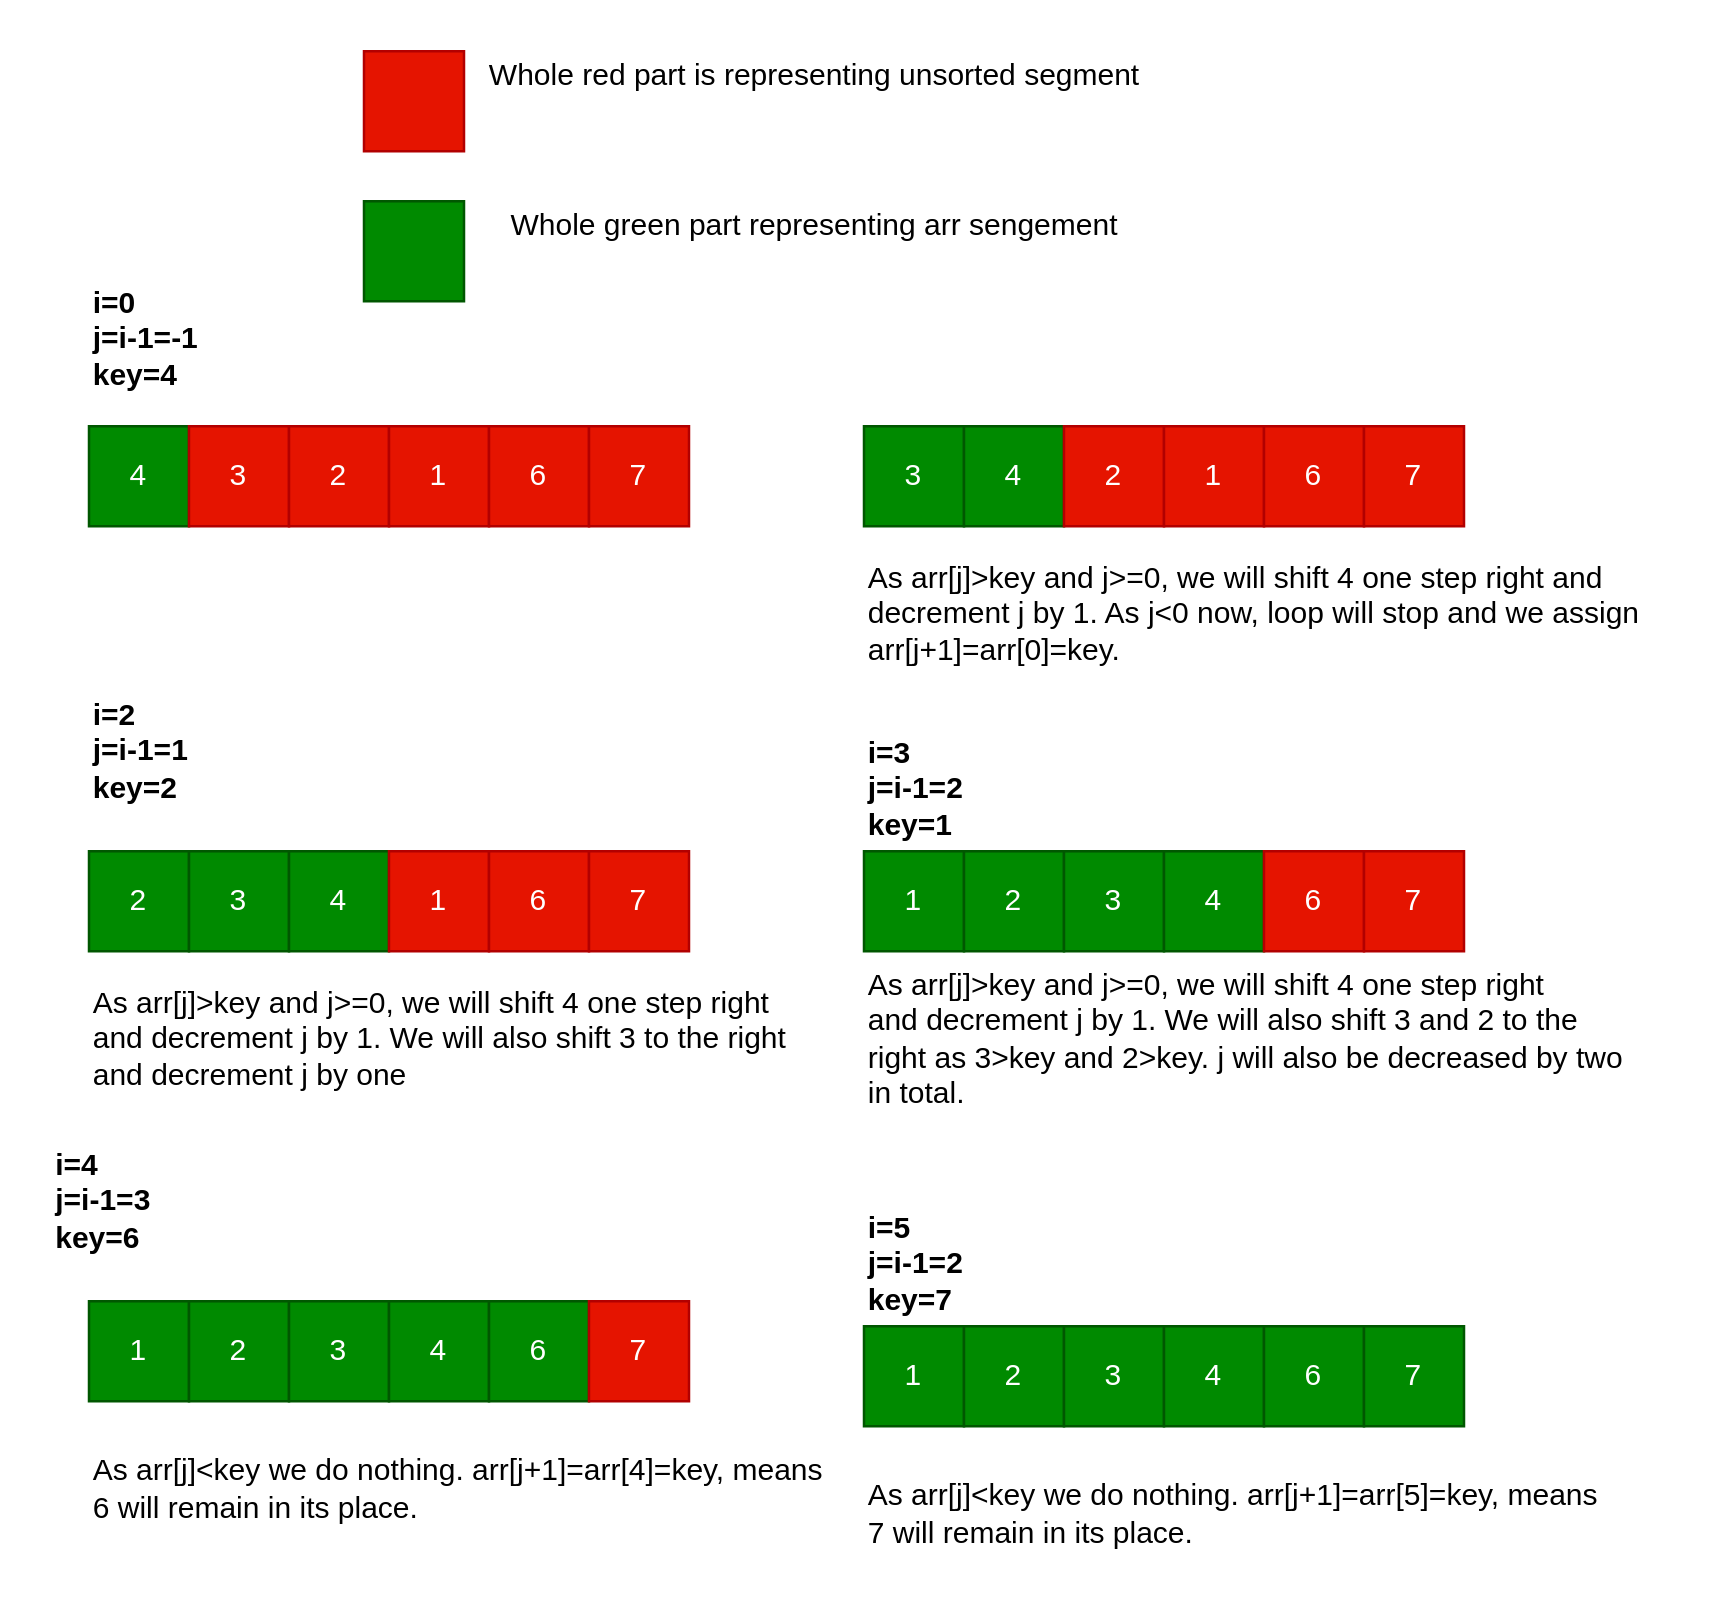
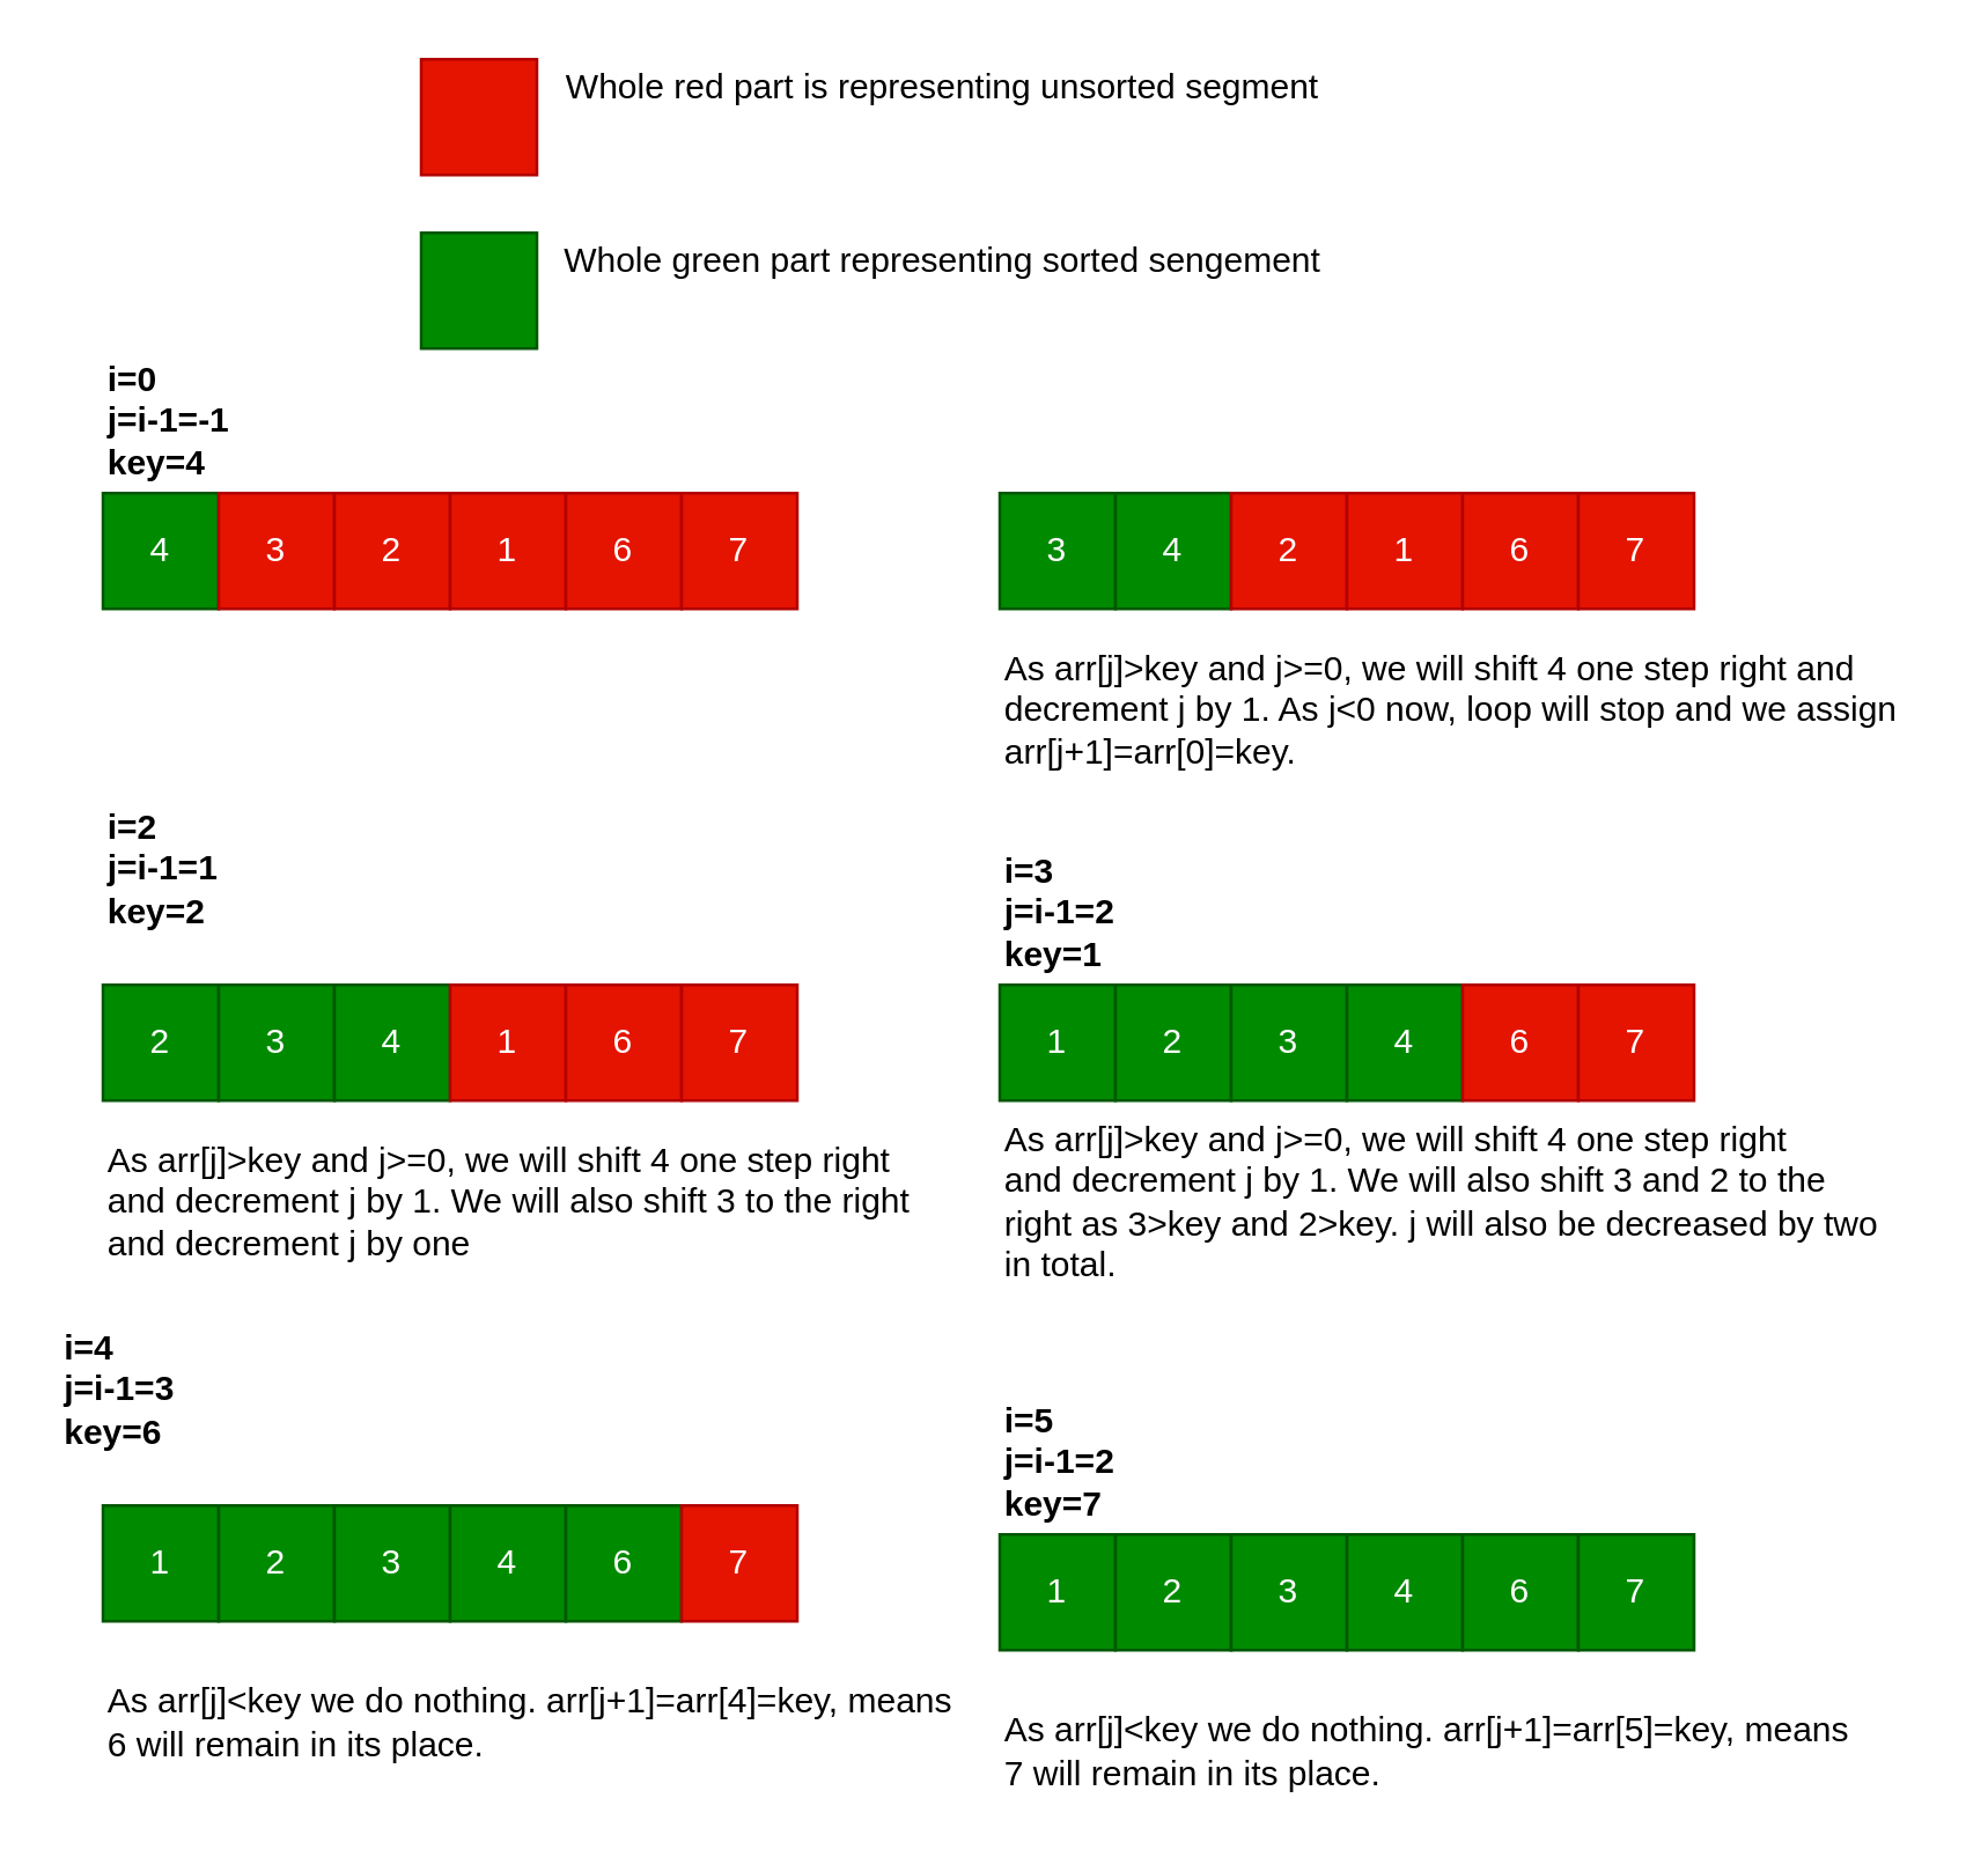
  <mxCell id="0" />
  <mxCell id="1" parent="0" />
  <mxCell id="2" value="4" style="whiteSpace=wrap;html=1;aspect=fixed;fillColor=#008a00;fontColor=#ffffff;strokeColor=#005700;" vertex="1" parent="1"><mxGeometry x="35" y="170" width="40" height="40" as="geometry" /></mxCell>
  <mxCell id="3" value="3" style="whiteSpace=wrap;html=1;aspect=fixed;fillColor=#e51400;fontColor=#ffffff;strokeColor=#B20000;" vertex="1" parent="1"><mxGeometry x="75" y="170" width="40" height="40" as="geometry" /></mxCell>
  <mxCell id="4" value="2" style="whiteSpace=wrap;html=1;aspect=fixed;fillColor=#e51400;fontColor=#ffffff;strokeColor=#B20000;" vertex="1" parent="1"><mxGeometry x="115" y="170" width="40" height="40" as="geometry" /></mxCell>
  <mxCell id="5" value="1" style="whiteSpace=wrap;html=1;aspect=fixed;fillColor=#e51400;fontColor=#ffffff;strokeColor=#B20000;" vertex="1" parent="1"><mxGeometry x="155" y="170" width="40" height="40" as="geometry" /></mxCell>
  <mxCell id="6" value="6" style="whiteSpace=wrap;html=1;aspect=fixed;fillColor=#e51400;fontColor=#ffffff;strokeColor=#B20000;" vertex="1" parent="1"><mxGeometry x="195" y="170" width="40" height="40" as="geometry" /></mxCell>
  <mxCell id="7" value="7" style="whiteSpace=wrap;html=1;aspect=fixed;fillColor=#e51400;fontColor=#ffffff;strokeColor=#B20000;" vertex="1" parent="1"><mxGeometry x="235" y="170" width="40" height="40" as="geometry" /></mxCell>
  <mxCell id="8" value="" style="whiteSpace=wrap;html=1;aspect=fixed;fillColor=#e51400;fontColor=#ffffff;strokeColor=#B20000;" vertex="1" parent="1"><mxGeometry x="145" y="20" width="40" height="40" as="geometry" /></mxCell>
  <mxCell id="9" value="Whole red part is representing unsorted segment" style="text;html=1;align=center;verticalAlign=middle;resizable=0;points=[];autosize=1;strokeColor=none;fillColor=none;" vertex="1" parent="1"><mxGeometry x="185" y="20" width="280" height="20" as="geometry" /></mxCell>
  <mxCell id="10" value="" style="whiteSpace=wrap;html=1;aspect=fixed;fillColor=#008a00;fontColor=#ffffff;strokeColor=#005700;" vertex="1" parent="1"><mxGeometry x="145" y="80" width="40" height="40" as="geometry" /></mxCell>
- <mxCell id="11" value="Whole green part representing arr sengement" style="text;html=1;align=center;verticalAlign=middle;resizable=0;points=[];autosize=1;strokeColor=none;fillColor=none;" vertex="1" parent="1"><mxGeometry x="185" y="80" width="280" height="20" as="geometry" /></mxCell>
- <mxCell id="12" value="i=0&lt;br&gt;j=i-1=-1&lt;br&gt;key=4" style="text;html=1;align=left;verticalAlign=middle;resizable=0;points=[];autosize=1;strokeColor=none;fillColor=none;fontStyle=1" vertex="1" parent="1"><mxGeometry x="35" y="110" width="60" height="50" as="geometry" /></mxCell>
+ <mxCell id="11" value="Whole green part representing sorted sengement" style="text;html=1;align=center;verticalAlign=middle;resizable=0;points=[];autosize=1;strokeColor=none;fillColor=none;" vertex="1" parent="1"><mxGeometry x="185" y="80" width="280" height="20" as="geometry" /></mxCell>
+ <mxCell id="12" value="i=0&lt;br&gt;j=i-1=-1&lt;br&gt;key=4" style="text;html=1;align=left;verticalAlign=middle;resizable=0;points=[];autosize=1;strokeColor=none;fillColor=none;fontStyle=1" vertex="1" parent="1"><mxGeometry x="35" y="120" width="60" height="50" as="geometry" /></mxCell>
  <mxCell id="13" value="3" style="whiteSpace=wrap;html=1;aspect=fixed;fillColor=#008a00;fontColor=#ffffff;strokeColor=#005700;" vertex="1" parent="1"><mxGeometry x="345" y="170" width="40" height="40" as="geometry" /></mxCell>
  <mxCell id="14" value="4" style="whiteSpace=wrap;html=1;aspect=fixed;fillColor=#008a00;fontColor=#ffffff;strokeColor=#005700;" vertex="1" parent="1"><mxGeometry x="385" y="170" width="40" height="40" as="geometry" /></mxCell>
  <mxCell id="15" value="2" style="whiteSpace=wrap;html=1;aspect=fixed;fillColor=#e51400;fontColor=#ffffff;strokeColor=#B20000;" vertex="1" parent="1"><mxGeometry x="425" y="170" width="40" height="40" as="geometry" /></mxCell>
  <mxCell id="16" value="1" style="whiteSpace=wrap;html=1;aspect=fixed;fillColor=#e51400;fontColor=#ffffff;strokeColor=#B20000;" vertex="1" parent="1"><mxGeometry x="465" y="170" width="40" height="40" as="geometry" /></mxCell>
  <mxCell id="17" value="6" style="whiteSpace=wrap;html=1;aspect=fixed;fillColor=#e51400;fontColor=#ffffff;strokeColor=#B20000;" vertex="1" parent="1"><mxGeometry x="505" y="170" width="40" height="40" as="geometry" /></mxCell>
  <mxCell id="18" value="7" style="whiteSpace=wrap;html=1;aspect=fixed;fillColor=#e51400;fontColor=#ffffff;strokeColor=#B20000;" vertex="1" parent="1"><mxGeometry x="545" y="170" width="40" height="40" as="geometry" /></mxCell>
  <mxCell id="19" value="As arr[j]&amp;gt;key and j&amp;gt;=0, we will shift 4 one step right and &lt;br&gt;decrement j by 1. As j&amp;lt;0 now, loop will stop and we assign &lt;br&gt;arr[j+1]=arr[0]=key." style="text;html=1;align=left;verticalAlign=middle;resizable=0;points=[];autosize=1;strokeColor=none;fillColor=none;" vertex="1" parent="1"><mxGeometry x="345" y="220" width="320" height="50" as="geometry" /></mxCell>
  <mxCell id="20" value="2" style="whiteSpace=wrap;html=1;aspect=fixed;fillColor=#008a00;fontColor=#ffffff;strokeColor=#005700;" vertex="1" parent="1"><mxGeometry x="35" y="340" width="40" height="40" as="geometry" /></mxCell>
  <mxCell id="21" value="3" style="whiteSpace=wrap;html=1;aspect=fixed;fillColor=#008a00;fontColor=#ffffff;strokeColor=#005700;" vertex="1" parent="1"><mxGeometry x="75" y="340" width="40" height="40" as="geometry" /></mxCell>
  <mxCell id="22" value="4" style="whiteSpace=wrap;html=1;aspect=fixed;fillColor=#008a00;fontColor=#ffffff;strokeColor=#005700;" vertex="1" parent="1"><mxGeometry x="115" y="340" width="40" height="40" as="geometry" /></mxCell>
  <mxCell id="23" value="1" style="whiteSpace=wrap;html=1;aspect=fixed;fillColor=#e51400;fontColor=#ffffff;strokeColor=#B20000;" vertex="1" parent="1"><mxGeometry x="155" y="340" width="40" height="40" as="geometry" /></mxCell>
  <mxCell id="24" value="6" style="whiteSpace=wrap;html=1;aspect=fixed;fillColor=#e51400;fontColor=#ffffff;strokeColor=#B20000;" vertex="1" parent="1"><mxGeometry x="195" y="340" width="40" height="40" as="geometry" /></mxCell>
  <mxCell id="25" value="7" style="whiteSpace=wrap;html=1;aspect=fixed;fillColor=#e51400;fontColor=#ffffff;strokeColor=#B20000;" vertex="1" parent="1"><mxGeometry x="235" y="340" width="40" height="40" as="geometry" /></mxCell>
  <mxCell id="26" value="i=2&lt;br&gt;j=i-1=1&lt;br&gt;key=2" style="text;html=1;align=left;verticalAlign=middle;resizable=0;points=[];autosize=1;strokeColor=none;fillColor=none;fontStyle=1" vertex="1" parent="1"><mxGeometry x="35" y="275" width="50" height="50" as="geometry" /></mxCell>
  <mxCell id="27" value="As arr[j]&amp;gt;key and j&amp;gt;=0, we will shift 4 one step right&lt;br&gt;and decrement j by 1. We will also shift 3 to the right&lt;br&gt;and decrement j by one" style="text;html=1;align=left;verticalAlign=middle;resizable=0;points=[];autosize=1;strokeColor=none;fillColor=none;" vertex="1" parent="1"><mxGeometry x="35" y="390" width="290" height="50" as="geometry" /></mxCell>
  <mxCell id="28" value="1" style="whiteSpace=wrap;html=1;aspect=fixed;fillColor=#008a00;fontColor=#ffffff;strokeColor=#005700;" vertex="1" parent="1"><mxGeometry x="345" y="340" width="40" height="40" as="geometry" /></mxCell>
  <mxCell id="29" value="2" style="whiteSpace=wrap;html=1;aspect=fixed;fillColor=#008a00;fontColor=#ffffff;strokeColor=#005700;" vertex="1" parent="1"><mxGeometry x="385" y="340" width="40" height="40" as="geometry" /></mxCell>
  <mxCell id="30" value="3" style="whiteSpace=wrap;html=1;aspect=fixed;fillColor=#008a00;fontColor=#ffffff;strokeColor=#005700;" vertex="1" parent="1"><mxGeometry x="425" y="340" width="40" height="40" as="geometry" /></mxCell>
  <mxCell id="31" value="4" style="whiteSpace=wrap;html=1;aspect=fixed;fillColor=#008a00;fontColor=#ffffff;strokeColor=#005700;" vertex="1" parent="1"><mxGeometry x="465" y="340" width="40" height="40" as="geometry" /></mxCell>
  <mxCell id="32" value="6" style="whiteSpace=wrap;html=1;aspect=fixed;fillColor=#e51400;fontColor=#ffffff;strokeColor=#B20000;" vertex="1" parent="1"><mxGeometry x="505" y="340" width="40" height="40" as="geometry" /></mxCell>
  <mxCell id="33" value="7" style="whiteSpace=wrap;html=1;aspect=fixed;fillColor=#e51400;fontColor=#ffffff;strokeColor=#B20000;" vertex="1" parent="1"><mxGeometry x="545" y="340" width="40" height="40" as="geometry" /></mxCell>
  <mxCell id="34" value="i=3&lt;br&gt;j=i-1=2&lt;br&gt;key=1" style="text;html=1;align=left;verticalAlign=middle;resizable=0;points=[];autosize=1;strokeColor=none;fillColor=none;fontStyle=1" vertex="1" parent="1"><mxGeometry x="345" y="290" width="50" height="50" as="geometry" /></mxCell>
  <mxCell id="35" value="As arr[j]&amp;gt;key and j&amp;gt;=0, we will shift 4 one step right&lt;br&gt;and decrement j by 1. We will also shift 3 and 2 to the&lt;br&gt;right as 3&amp;gt;key and 2&amp;gt;key. j will also be decreased by two &lt;br&gt;in total." style="text;html=1;align=left;verticalAlign=middle;resizable=0;points=[];autosize=1;strokeColor=none;fillColor=none;" vertex="1" parent="1"><mxGeometry x="345" y="385" width="320" height="60" as="geometry" /></mxCell>
  <mxCell id="36" value="1" style="whiteSpace=wrap;html=1;aspect=fixed;fillColor=#008a00;fontColor=#ffffff;strokeColor=#005700;" vertex="1" parent="1"><mxGeometry x="35" y="520" width="40" height="40" as="geometry" /></mxCell>
  <mxCell id="37" value="2" style="whiteSpace=wrap;html=1;aspect=fixed;fillColor=#008a00;fontColor=#ffffff;strokeColor=#005700;" vertex="1" parent="1"><mxGeometry x="75" y="520" width="40" height="40" as="geometry" /></mxCell>
  <mxCell id="38" value="3" style="whiteSpace=wrap;html=1;aspect=fixed;fillColor=#008a00;fontColor=#ffffff;strokeColor=#005700;" vertex="1" parent="1"><mxGeometry x="115" y="520" width="40" height="40" as="geometry" /></mxCell>
  <mxCell id="39" value="4" style="whiteSpace=wrap;html=1;aspect=fixed;fillColor=#008a00;fontColor=#ffffff;strokeColor=#005700;" vertex="1" parent="1"><mxGeometry x="155" y="520" width="40" height="40" as="geometry" /></mxCell>
  <mxCell id="40" value="6" style="whiteSpace=wrap;html=1;aspect=fixed;fillColor=#008a00;fontColor=#ffffff;strokeColor=#005700;" vertex="1" parent="1"><mxGeometry x="195" y="520" width="40" height="40" as="geometry" /></mxCell>
  <mxCell id="41" value="7" style="whiteSpace=wrap;html=1;aspect=fixed;fillColor=#e51400;fontColor=#ffffff;strokeColor=#B20000;" vertex="1" parent="1"><mxGeometry x="235" y="520" width="40" height="40" as="geometry" /></mxCell>
  <mxCell id="42" value="i=4&lt;br&gt;j=i-1=3&lt;br&gt;key=6" style="text;html=1;align=left;verticalAlign=middle;resizable=0;points=[];autosize=1;strokeColor=none;fillColor=none;fontStyle=1" vertex="1" parent="1"><mxGeometry x="20" y="455" width="50" height="50" as="geometry" /></mxCell>
  <mxCell id="43" value="As arr[j]&amp;lt;key we do nothing. arr[j+1]=arr[4]=key, means&lt;br&gt;6 will remain in its place." style="text;html=1;align=left;verticalAlign=middle;resizable=0;points=[];autosize=1;strokeColor=none;fillColor=none;" vertex="1" parent="1"><mxGeometry x="35" y="580" width="310" height="30" as="geometry" /></mxCell>
  <mxCell id="44" value="1" style="whiteSpace=wrap;html=1;aspect=fixed;fillColor=#008a00;fontColor=#ffffff;strokeColor=#005700;" vertex="1" parent="1"><mxGeometry x="345" y="530" width="40" height="40" as="geometry" /></mxCell>
  <mxCell id="45" value="2" style="whiteSpace=wrap;html=1;aspect=fixed;fillColor=#008a00;fontColor=#ffffff;strokeColor=#005700;" vertex="1" parent="1"><mxGeometry x="385" y="530" width="40" height="40" as="geometry" /></mxCell>
  <mxCell id="46" value="3" style="whiteSpace=wrap;html=1;aspect=fixed;fillColor=#008a00;fontColor=#ffffff;strokeColor=#005700;" vertex="1" parent="1"><mxGeometry x="425" y="530" width="40" height="40" as="geometry" /></mxCell>
  <mxCell id="47" value="4" style="whiteSpace=wrap;html=1;aspect=fixed;fillColor=#008a00;fontColor=#ffffff;strokeColor=#005700;" vertex="1" parent="1"><mxGeometry x="465" y="530" width="40" height="40" as="geometry" /></mxCell>
  <mxCell id="48" value="6" style="whiteSpace=wrap;html=1;aspect=fixed;fillColor=#008a00;fontColor=#ffffff;strokeColor=#005700;" vertex="1" parent="1"><mxGeometry x="505" y="530" width="40" height="40" as="geometry" /></mxCell>
  <mxCell id="49" value="7" style="whiteSpace=wrap;html=1;aspect=fixed;fillColor=#008a00;fontColor=#ffffff;strokeColor=#005700;" vertex="1" parent="1"><mxGeometry x="545" y="530" width="40" height="40" as="geometry" /></mxCell>
  <mxCell id="50" value="i=5&lt;br&gt;j=i-1=2&lt;br&gt;key=7" style="text;html=1;align=left;verticalAlign=middle;resizable=0;points=[];autosize=1;strokeColor=none;fillColor=none;fontStyle=1" vertex="1" parent="1"><mxGeometry x="345" y="480" width="50" height="50" as="geometry" /></mxCell>
  <mxCell id="51" value="As arr[j]&amp;lt;key we do nothing. arr[j+1]=arr[5]=key, means&lt;br&gt;7 will remain in its place." style="text;html=1;align=left;verticalAlign=middle;resizable=0;points=[];autosize=1;strokeColor=none;fillColor=none;" vertex="1" parent="1"><mxGeometry x="345" y="590" width="310" height="30" as="geometry" /></mxCell>
